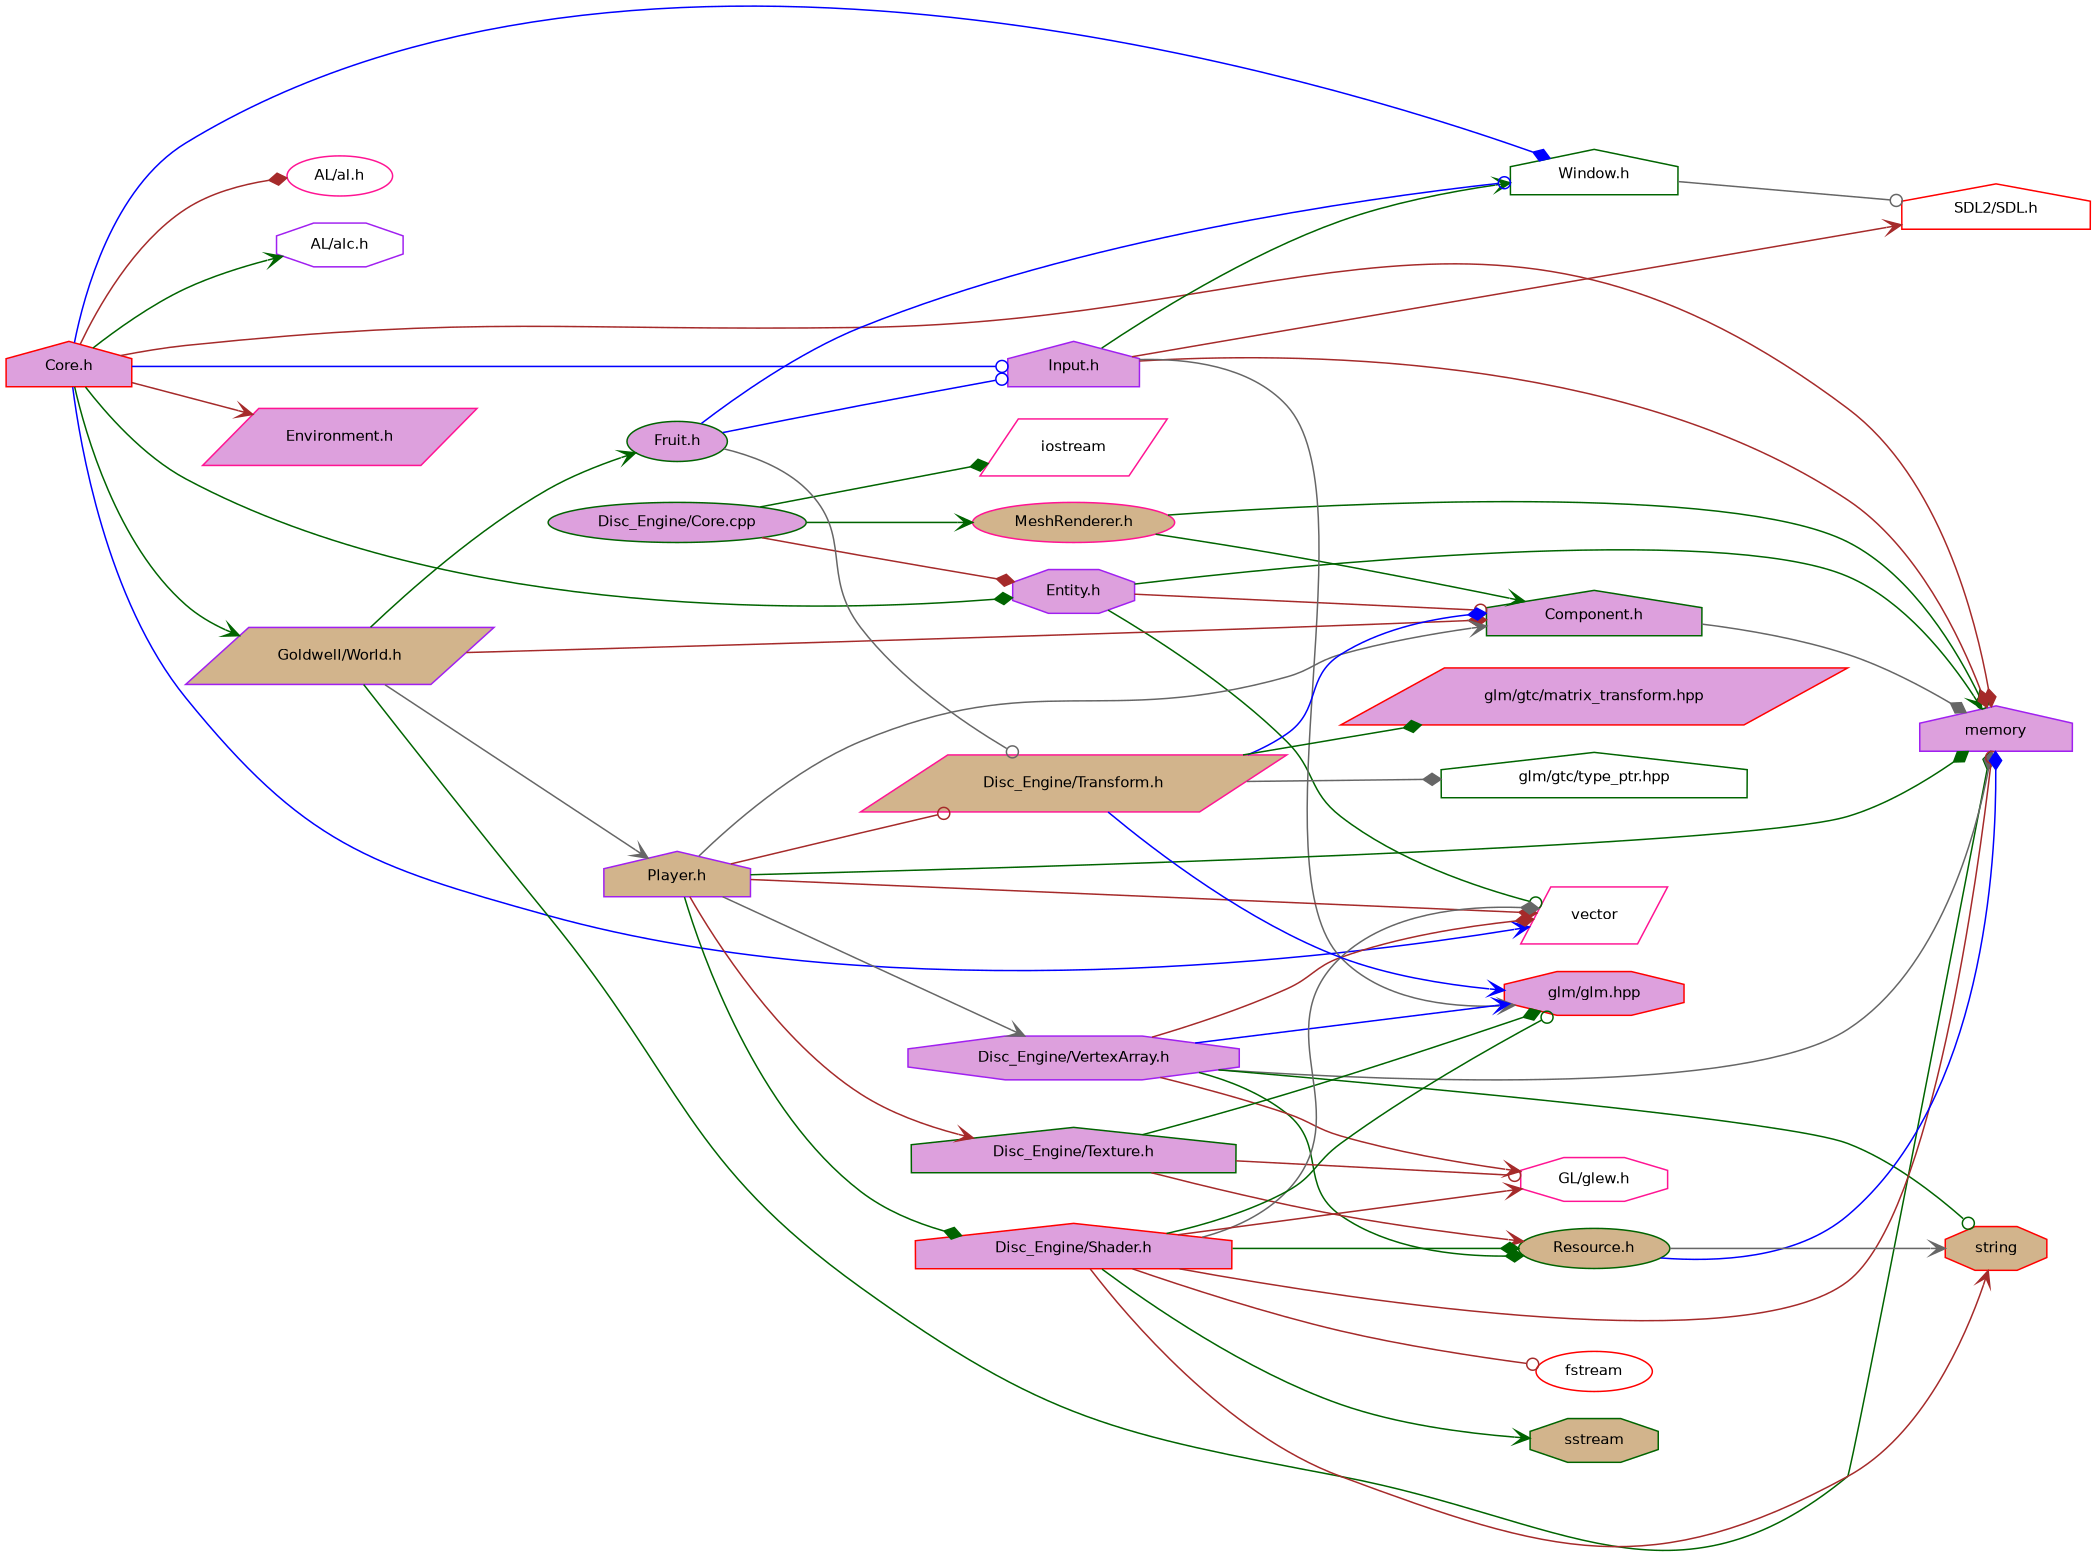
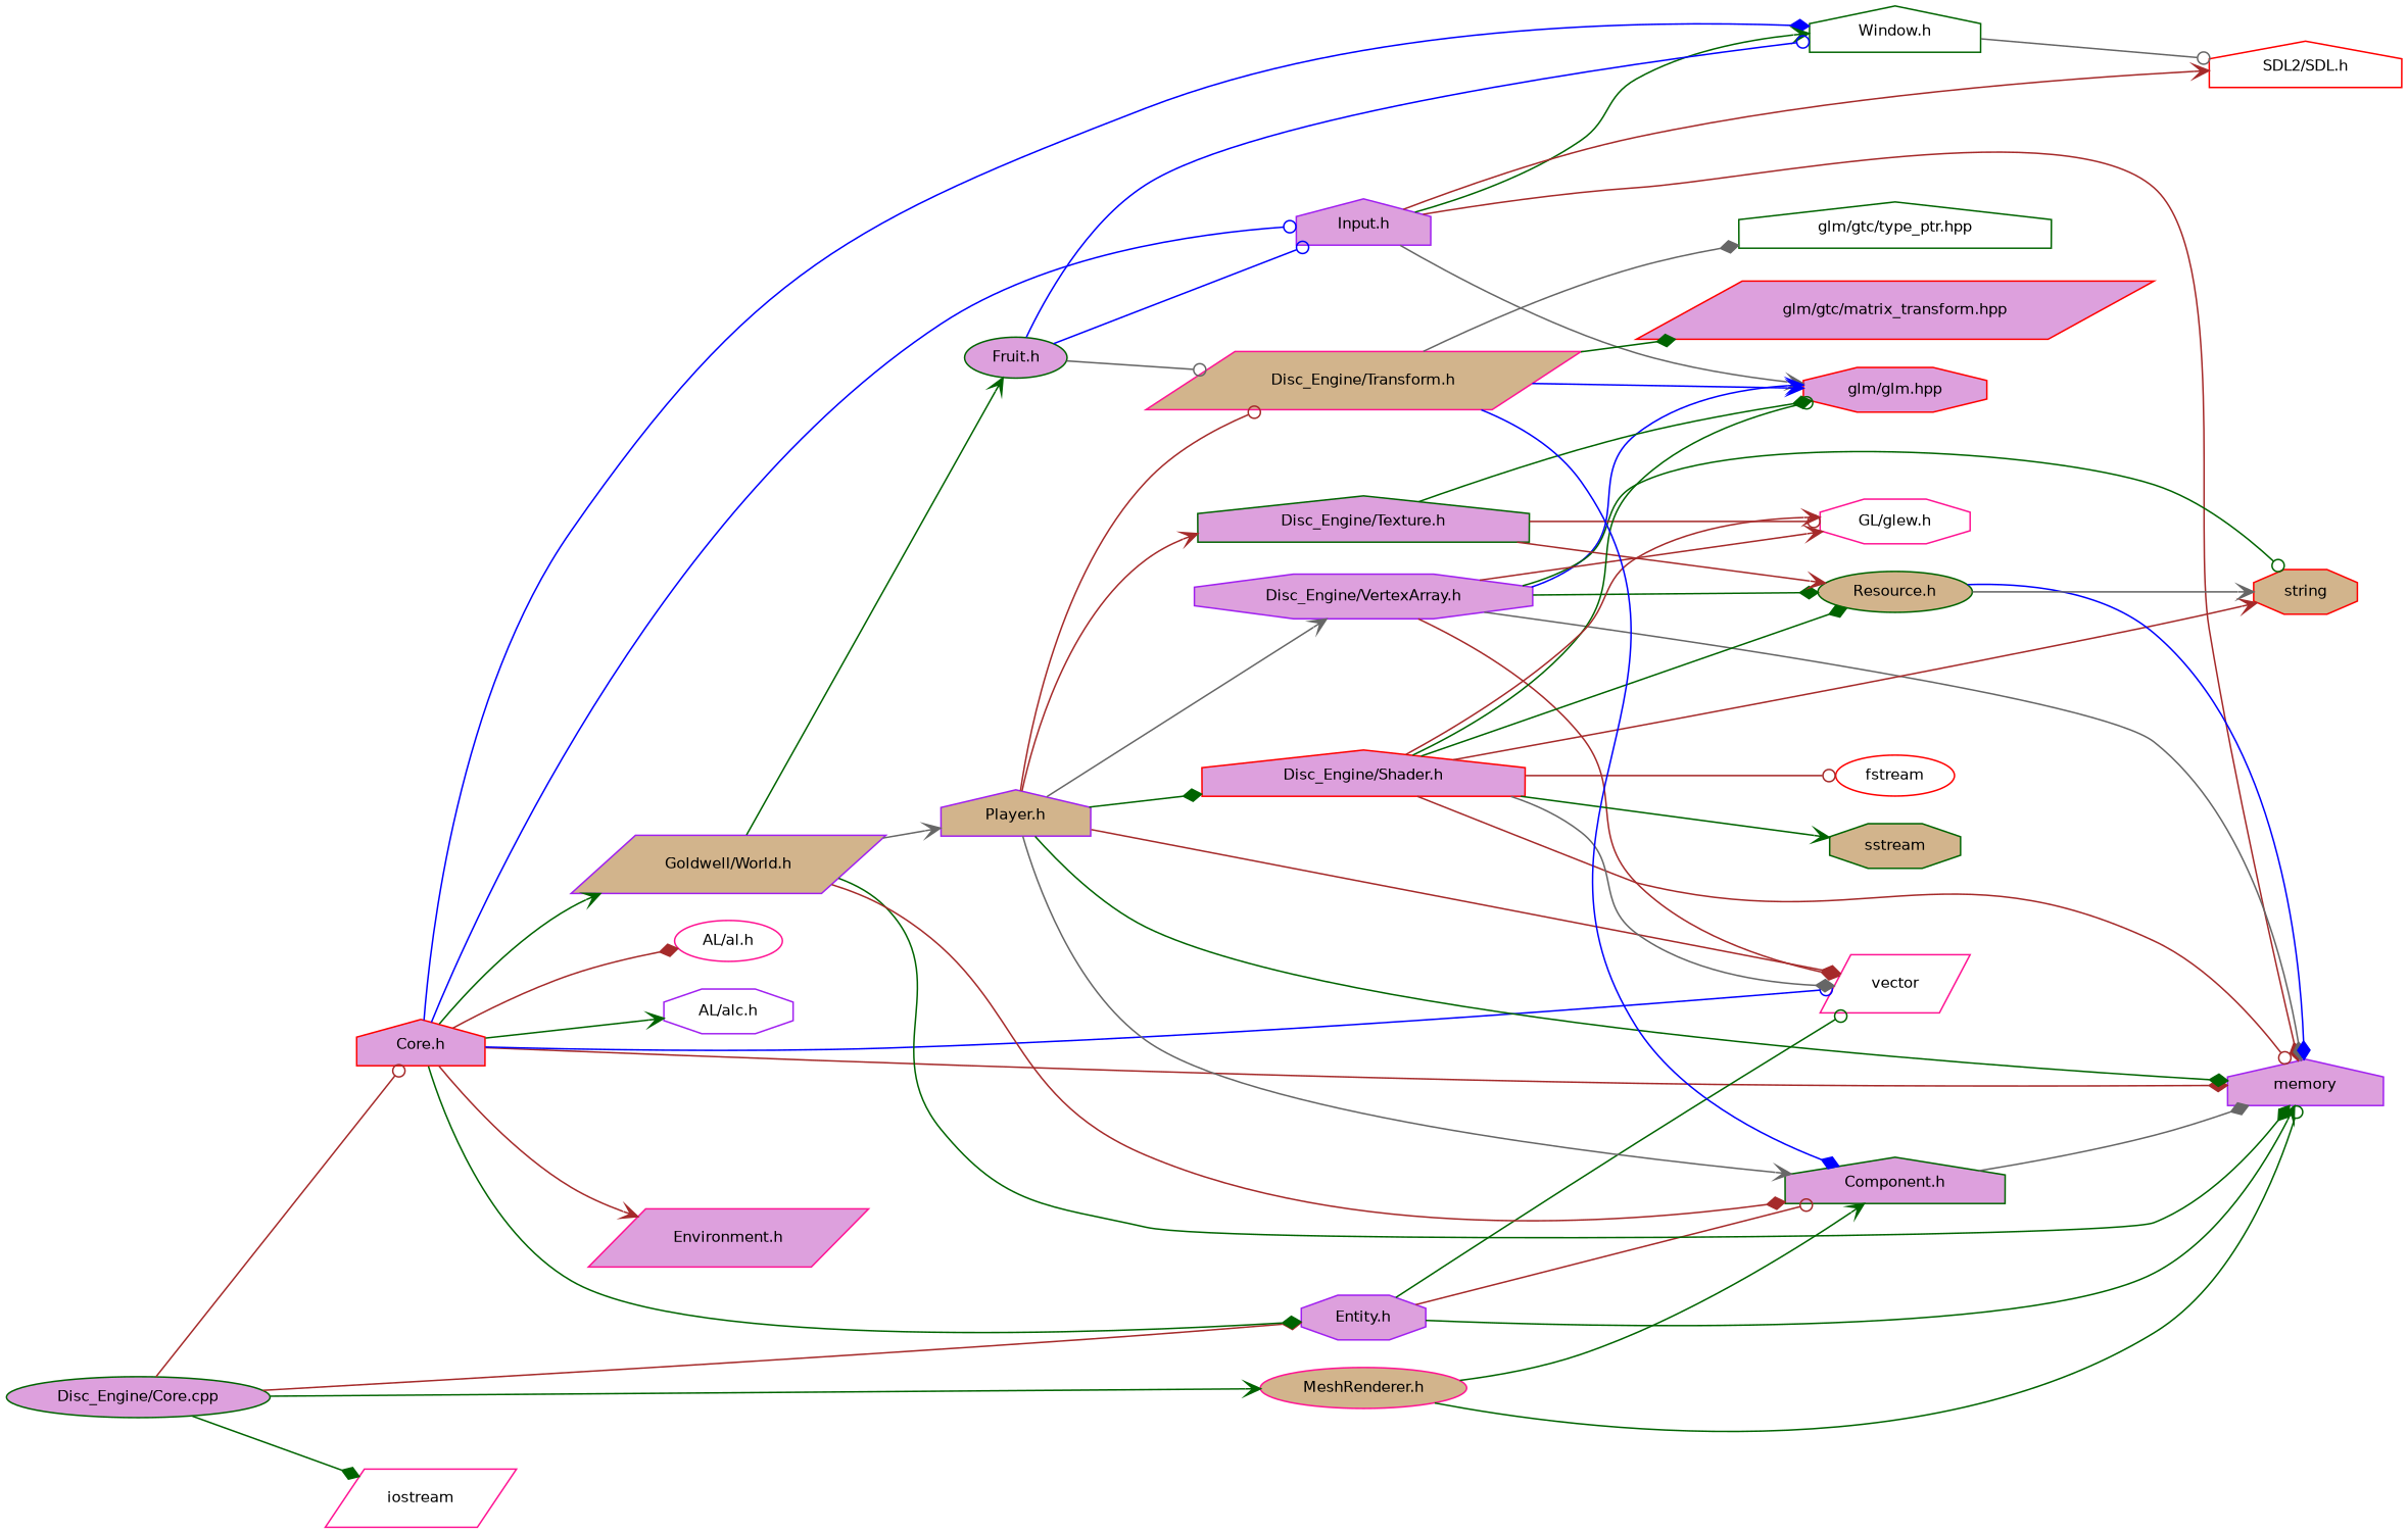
  digraph {
    rankdir=LR
    node [color=darkgreen fillcolor=plum fontname=Helvetica fontsize=10 shape=house style=filled]
    edge [arrowhead=diamond color=darkgreen fontname=Helvetica fontsize=10 labelfontname=Helvetica labelfontsize=10 style=solid]
    n1 [fontcolor=black height=0.2 label="Disc_Engine/Core.cpp" shape=ellipse width=0.4]
    n2 [color=red height=0.2 label="Core.h" width=0.4]
    n3 [color=purple height=0.2 label="Entity.h" shape=octagon width=0.4]
    n4 [color=deeppink fillcolor=tan height=0.2 label="MeshRenderer.h" shape=ellipse width=0.4]
    n5 [color=deeppink fillcolor=white height=0.2 label=iostream shape=parallelogram width=0.4]
    n6 [color=deeppink fillcolor=white height=0.2 label="AL/al.h" shape=ellipse width=0.4]
    n7 [color=purple fillcolor=white height=0.2 label="AL/alc.h" shape=octagon width=0.4]
    n8 [color=purple height=0.2 label=memory width=0.4]
    n9 [color=deeppink fillcolor=white height=0.2 label=vector shape=parallelogram width=0.4]
    n10 [color=deeppink height=0.2 label="Environment.h" shape=parallelogram width=0.4]
    n11 [color=purple height=0.2 label="Input.h" width=0.4]
    n12 [fillcolor=white height=0.2 label="Window.h" width=0.4]
    n13 [color=purple fillcolor=tan height=0.2 label="Goldwell/World.h" shape=parallelogram width=0.4]
    n14 [height=0.2 label="Component.h" width=0.4]
    n15 [color=red fillcolor=white height=0.2 label="SDL2/SDL.h" width=0.4]
    n16 [color=red height=0.2 label="glm/glm.hpp" shape=octagon width=0.4]
    n17 [color=purple fillcolor=tan height=0.2 label="Player.h" width=0.4]
    n18 [height=0.2 label="Fruit.h" shape=ellipse width=0.4]
    n19 [color=purple height=0.2 label="Disc_Engine/VertexArray.h" shape=octagon width=0.4]
    n20 [height=0.2 label="Disc_Engine/Texture.h" width=0.4]
    n21 [color=red height=0.2 label="Disc_Engine/Shader.h" width=0.4]
    n22 [color=deeppink fillcolor=tan height=0.2 label="Disc_Engine/Transform.h" shape=parallelogram width=0.4]
    n23 [fillcolor=tan height=0.2 label="Resource.h" shape=ellipse width=0.4]
    n24 [color=red fillcolor=tan height=0.2 label=string shape=octagon width=0.4]
    n25 [color=deeppink fillcolor=white height=0.2 label="GL/glew.h" shape=octagon width=0.4]
    n26 [color=red fillcolor=white height=0.2 label=fstream shape=ellipse width=0.4]
    n27 [fillcolor=tan height=0.2 label=sstream shape=octagon width=0.4]
    n28 [color=red height=0.2 label="glm/gtc/matrix_transform.hpp" shape=parallelogram width=0.4]
    n29 [fillcolor=white height=0.2 label="glm/gtc/type_ptr.hpp" width=0.4]
+   n1 -> n2 [arrowhead=odot color=brown]
    n1 -> n3 [color=brown]
    n1 -> n4 [arrowhead=vee]
    n1 -> n5
    n2 -> n3
    n2 -> n6 [color=brown]
    n2 -> n7 [arrowhead=vee]
    n2 -> n8 [color=brown]
-   n2 -> n9 [arrowhead=vee color=blue]
+   n2 -> n9 [arrowhead=odot color=blue]
    n2 -> n10 [arrowhead=vee color=brown]
    n2 -> n11 [arrowhead=odot color=blue]
    n2 -> n12 [color=blue]
    n2 -> n13 [arrowhead=vee]
    n3 -> n8 [arrowhead=vee]
    n3 -> n9 [arrowhead=odot]
    n3 -> n14 [arrowhead=odot color=brown]
    n4 -> n8 [arrowhead=odot]
    n4 -> n14 [arrowhead=vee]
    n11 -> n8 [color=brown]
    n11 -> n12 [arrowhead=vee]
    n11 -> n15 [arrowhead=vee color=brown]
    n11 -> n16 [arrowhead=vee color=gray40]
    n12 -> n15 [arrowhead=odot color=gray40]
    n13 -> n8
    n13 -> n14 [color=brown]
    n13 -> n17 [arrowhead=vee color=gray40]
    n13 -> n18 [arrowhead=vee]
    n14 -> n8 [color=gray40]
    n17 -> n8
    n17 -> n9 [color=brown]
    n17 -> n14 [arrowhead=vee color=gray40]
    n17 -> n19 [arrowhead=vee color=gray40]
    n17 -> n20 [arrowhead=vee color=brown]
    n17 -> n21
    n17 -> n22 [arrowhead=odot color=brown]
    n18 -> n11 [arrowhead=odot color=blue]
    n18 -> n12 [arrowhead=odot color=blue]
    n18 -> n22 [arrowhead=odot color=gray40]
    n19 -> n8 [color=gray40]
    n19 -> n9 [color=brown]
    n19 -> n16 [arrowhead=vee color=blue]
    n19 -> n23
    n19 -> n24 [arrowhead=odot]
    n19 -> n25 [arrowhead=vee color=brown]
    n20 -> n16
    n20 -> n23 [arrowhead=vee color=brown]
    n20 -> n25 [arrowhead=odot color=brown]
    n21 -> n8 [arrowhead=odot color=brown]
    n21 -> n9 [color=gray40]
    n21 -> n16 [arrowhead=odot]
    n21 -> n23
    n21 -> n24 [arrowhead=vee color=brown]
    n21 -> n25 [arrowhead=vee color=brown]
    n21 -> n26 [arrowhead=odot color=brown]
    n21 -> n27 [arrowhead=vee]
    n22 -> n14 [color=blue]
    n22 -> n16 [arrowhead=vee color=blue]
    n22 -> n28
    n22 -> n29 [color=gray40]
    n23 -> n8 [color=blue]
    n23 -> n24 [arrowhead=vee color=gray40]
  }
